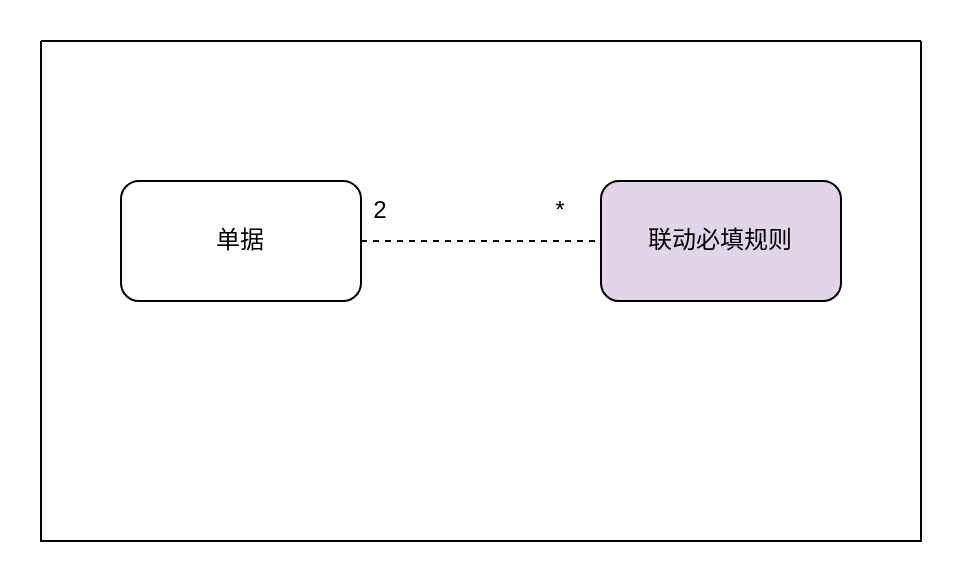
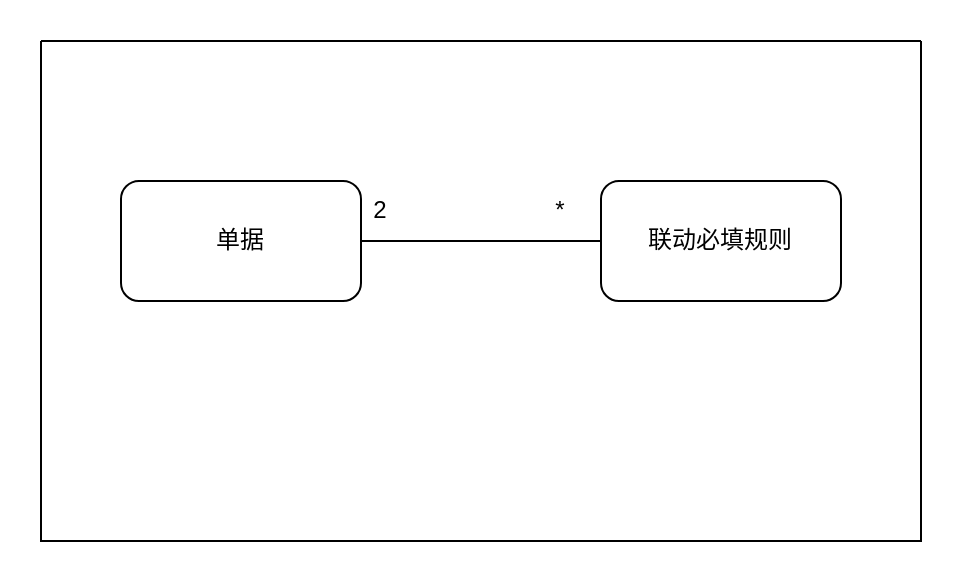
  <mxCell id="0" />
  <mxCell id="1" parent="0" />
  <mxCell id="2" value="单据" style="rounded=1;whiteSpace=wrap;html=1;" vertex="1" parent="1"><mxGeometry x="60" y="90" width="120" height="60" as="geometry" /></mxCell>
- <mxCell id="3" value="联动必填规则" style="rounded=1;whiteSpace=wrap;html=1;fillColor=#e1d5e7;" vertex="1" parent="1"><mxGeometry x="300" y="90" width="120" height="60" as="geometry" /></mxCell>
- <mxCell id="4" value="" style="endArrow=none;html=1;rounded=0;exitX=1;exitY=0.5;exitDx=0;exitDy=0;entryX=0;entryY=0.5;entryDx=0;entryDy=0;dashed=1;" edge="1" parent="1" source="2" target="3"><mxGeometry width="50" height="50" relative="1" as="geometry"><mxPoint x="190" y="210" as="sourcePoint" /><mxPoint x="240" y="160" as="targetPoint" /></mxGeometry></mxCell>
+ <mxCell id="3" value="联动必填规则" style="rounded=1;whiteSpace=wrap;html=1;" vertex="1" parent="1"><mxGeometry x="300" y="90" width="120" height="60" as="geometry" /></mxCell>
+ <mxCell id="4" value="" style="endArrow=none;html=1;rounded=0;exitX=1;exitY=0.5;exitDx=0;exitDy=0;entryX=0;entryY=0.5;entryDx=0;entryDy=0;" edge="1" parent="1" source="2" target="3"><mxGeometry width="50" height="50" relative="1" as="geometry"><mxPoint x="190" y="210" as="sourcePoint" /><mxPoint x="240" y="160" as="targetPoint" /></mxGeometry></mxCell>
  <mxCell id="5" value="2" style="text;html=1;strokeColor=none;fillColor=none;align=center;verticalAlign=middle;whiteSpace=wrap;rounded=0;" vertex="1" parent="1"><mxGeometry x="160" y="90" width="60" height="30" as="geometry" /></mxCell>
  <mxCell id="6" value="*" style="text;html=1;strokeColor=none;fillColor=none;align=center;verticalAlign=middle;whiteSpace=wrap;rounded=0;" vertex="1" parent="1"><mxGeometry x="250" y="90" width="60" height="30" as="geometry" /></mxCell>
  <mxCell id="7" value="" style="swimlane;startSize=0;" vertex="1" parent="1"><mxGeometry x="20" y="20" width="440" height="250" as="geometry" /></mxCell>
